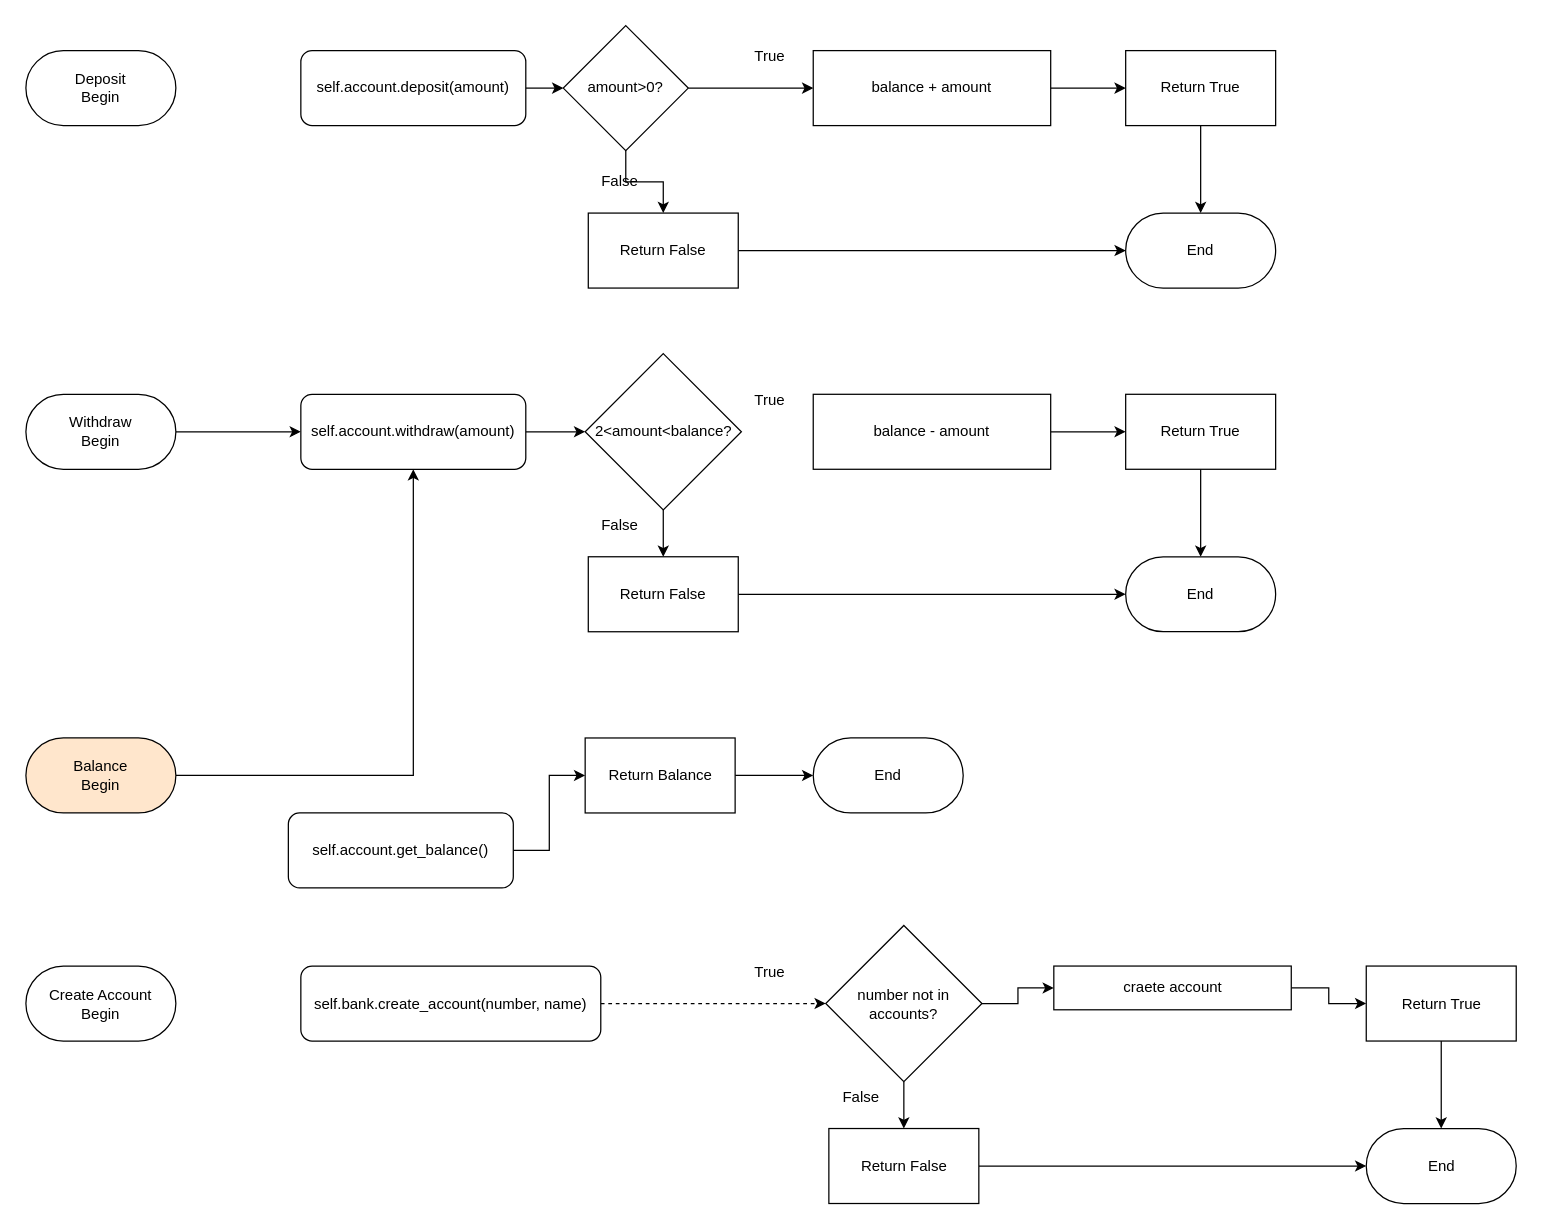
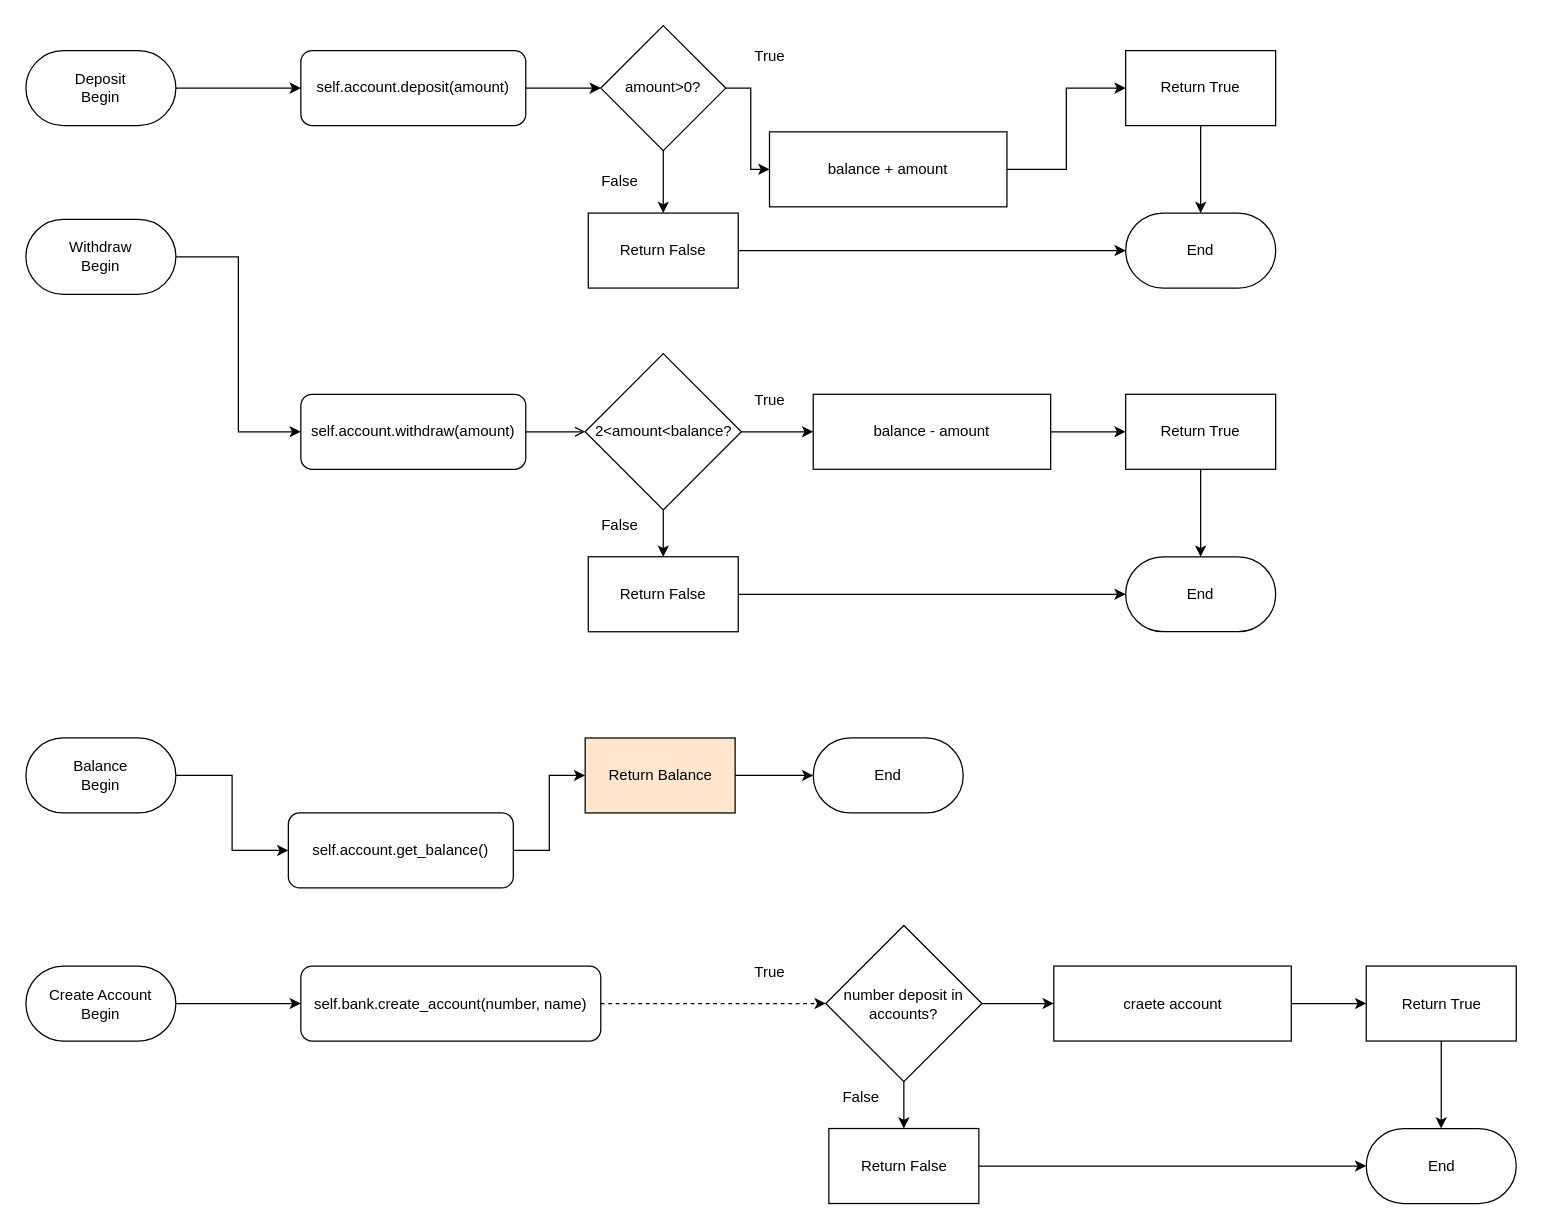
  <mxCell id="0" />
  <mxCell id="1" parent="0" />
+ <mxCell id="2" style="edgeStyle=orthogonalEdgeStyle;rounded=0;orthogonalLoop=1;jettySize=auto;html=1;exitX=1;exitY=0.5;exitDx=0;exitDy=0;entryX=0;entryY=0.5;entryDx=0;entryDy=0;" edge="1" parent="1" source="3" target="5"><mxGeometry relative="1" as="geometry" /></mxCell>
  <mxCell id="3" value="Deposit&lt;div&gt;Begin&lt;/div&gt;" style="rounded=1;whiteSpace=wrap;html=1;arcSize=50;" vertex="1" parent="1"><mxGeometry x="20" y="40" width="120" height="60" as="geometry" /></mxCell>
  <mxCell id="4" style="edgeStyle=orthogonalEdgeStyle;rounded=0;orthogonalLoop=1;jettySize=auto;html=1;exitX=1;exitY=0.5;exitDx=0;exitDy=0;entryX=0;entryY=0.5;entryDx=0;entryDy=0;" edge="1" parent="1" source="5" target="8"><mxGeometry relative="1" as="geometry" /></mxCell>
  <mxCell id="5" value="self.account.deposit(amount)" style="rounded=1;whiteSpace=wrap;html=1;" vertex="1" parent="1"><mxGeometry x="240" y="40" width="180" height="60" as="geometry" /></mxCell>
  <mxCell id="6" style="edgeStyle=orthogonalEdgeStyle;rounded=0;orthogonalLoop=1;jettySize=auto;html=1;exitX=1;exitY=0.5;exitDx=0;exitDy=0;entryX=0;entryY=0.5;entryDx=0;entryDy=0;" edge="1" parent="1" source="8" target="10"><mxGeometry relative="1" as="geometry" /></mxCell>
  <mxCell id="7" style="edgeStyle=orthogonalEdgeStyle;rounded=0;orthogonalLoop=1;jettySize=auto;html=1;exitX=0.5;exitY=1;exitDx=0;exitDy=0;entryX=0.5;entryY=0;entryDx=0;entryDy=0;" edge="1" parent="1" source="8" target="16"><mxGeometry relative="1" as="geometry" /></mxCell>
- <mxCell id="8" value="amount&amp;gt;0?" style="rhombus;whiteSpace=wrap;html=1;" vertex="1" parent="1"><mxGeometry x="450" y="20" width="100" height="100" as="geometry" /></mxCell>
+ <mxCell id="8" value="amount&amp;gt;0?" style="rhombus;whiteSpace=wrap;html=1;" vertex="1" parent="1"><mxGeometry x="480" y="20" width="100" height="100" as="geometry" /></mxCell>
  <mxCell id="9" style="edgeStyle=orthogonalEdgeStyle;rounded=0;orthogonalLoop=1;jettySize=auto;html=1;exitX=1;exitY=0.5;exitDx=0;exitDy=0;entryX=0;entryY=0.5;entryDx=0;entryDy=0;" edge="1" parent="1" source="10" target="13"><mxGeometry relative="1" as="geometry" /></mxCell>
- <mxCell id="10" value="balance + amount" style="rounded=0;whiteSpace=wrap;html=1;" vertex="1" parent="1"><mxGeometry x="650" y="40" width="190" height="60" as="geometry" /></mxCell>
+ <mxCell id="10" value="balance + amount" style="rounded=0;whiteSpace=wrap;html=1;" vertex="1" parent="1"><mxGeometry x="615" y="105" width="190" height="60" as="geometry" /></mxCell>
  <mxCell id="11" value="True" style="text;html=1;align=center;verticalAlign=middle;resizable=0;points=[];autosize=1;strokeColor=none;fillColor=none;" vertex="1" parent="1"><mxGeometry x="590" y="30" width="50" height="30" as="geometry" /></mxCell>
  <mxCell id="12" style="edgeStyle=orthogonalEdgeStyle;rounded=0;orthogonalLoop=1;jettySize=auto;html=1;exitX=0.5;exitY=1;exitDx=0;exitDy=0;" edge="1" parent="1" source="13" target="14"><mxGeometry relative="1" as="geometry" /></mxCell>
  <mxCell id="13" value="Return True" style="rounded=0;whiteSpace=wrap;html=1;" vertex="1" parent="1"><mxGeometry x="900" y="40" width="120" height="60" as="geometry" /></mxCell>
  <mxCell id="14" value="End" style="rounded=1;whiteSpace=wrap;html=1;arcSize=50;" vertex="1" parent="1"><mxGeometry x="900" y="170" width="120" height="60" as="geometry" /></mxCell>
  <mxCell id="15" style="edgeStyle=orthogonalEdgeStyle;rounded=0;orthogonalLoop=1;jettySize=auto;html=1;exitX=1;exitY=0.5;exitDx=0;exitDy=0;entryX=0;entryY=0.5;entryDx=0;entryDy=0;" edge="1" parent="1" source="16" target="14"><mxGeometry relative="1" as="geometry" /></mxCell>
  <mxCell id="16" value="Return False" style="rounded=0;whiteSpace=wrap;html=1;" vertex="1" parent="1"><mxGeometry x="470" y="170" width="120" height="60" as="geometry" /></mxCell>
  <mxCell id="17" value="False" style="text;html=1;align=center;verticalAlign=middle;resizable=0;points=[];autosize=1;strokeColor=none;fillColor=none;" vertex="1" parent="1"><mxGeometry x="470" y="130" width="50" height="30" as="geometry" /></mxCell>
  <mxCell id="18" style="edgeStyle=orthogonalEdgeStyle;rounded=0;orthogonalLoop=1;jettySize=auto;html=1;exitX=1;exitY=0.5;exitDx=0;exitDy=0;entryX=0;entryY=0.5;entryDx=0;entryDy=0;" edge="1" parent="1" source="19" target="21"><mxGeometry relative="1" as="geometry" /></mxCell>
- <mxCell id="19" value="Withdraw&lt;div&gt;Begin&lt;/div&gt;" style="rounded=1;whiteSpace=wrap;html=1;arcSize=50;" vertex="1" parent="1"><mxGeometry x="20" y="315" width="120" height="60" as="geometry" /></mxCell>
- <mxCell id="20" style="edgeStyle=orthogonalEdgeStyle;rounded=0;orthogonalLoop=1;jettySize=auto;html=1;exitX=1;exitY=0.5;exitDx=0;exitDy=0;entryX=0;entryY=0.5;entryDx=0;entryDy=0;" edge="1" parent="1" source="21" target="24"><mxGeometry relative="1" as="geometry" /></mxCell>
+ <mxCell id="19" value="Withdraw&lt;div&gt;Begin&lt;/div&gt;" style="rounded=1;whiteSpace=wrap;html=1;arcSize=50;" vertex="1" parent="1"><mxGeometry x="20" y="175" width="120" height="60" as="geometry" /></mxCell>
+ <mxCell id="20" style="edgeStyle=orthogonalEdgeStyle;rounded=0;orthogonalLoop=1;jettySize=auto;html=1;exitX=1;exitY=0.5;exitDx=0;exitDy=0;entryX=0;entryY=0.5;entryDx=0;entryDy=0;endArrow=open;" edge="1" parent="1" source="21" target="24"><mxGeometry relative="1" as="geometry" /></mxCell>
  <mxCell id="21" value="self.account.withdraw(amount)" style="rounded=1;whiteSpace=wrap;html=1;" vertex="1" parent="1"><mxGeometry x="240" y="315" width="180" height="60" as="geometry" /></mxCell>
+ <mxCell id="22" style="edgeStyle=orthogonalEdgeStyle;rounded=0;orthogonalLoop=1;jettySize=auto;html=1;exitX=1;exitY=0.5;exitDx=0;exitDy=0;entryX=0;entryY=0.5;entryDx=0;entryDy=0;" edge="1" parent="1" source="24" target="26"><mxGeometry relative="1" as="geometry" /></mxCell>
  <mxCell id="23" style="edgeStyle=orthogonalEdgeStyle;rounded=0;orthogonalLoop=1;jettySize=auto;html=1;exitX=0.5;exitY=1;exitDx=0;exitDy=0;entryX=0.5;entryY=0;entryDx=0;entryDy=0;" edge="1" parent="1" source="24" target="32"><mxGeometry relative="1" as="geometry" /></mxCell>
  <mxCell id="24" value="2&amp;lt;amount&amp;lt;balance?" style="rhombus;whiteSpace=wrap;html=1;" vertex="1" parent="1"><mxGeometry x="467.5" y="282.5" width="125" height="125" as="geometry" /></mxCell>
  <mxCell id="25" style="edgeStyle=orthogonalEdgeStyle;rounded=0;orthogonalLoop=1;jettySize=auto;html=1;exitX=1;exitY=0.5;exitDx=0;exitDy=0;entryX=0;entryY=0.5;entryDx=0;entryDy=0;" edge="1" parent="1" source="26" target="29"><mxGeometry relative="1" as="geometry" /></mxCell>
  <mxCell id="26" value="balance - amount" style="rounded=0;whiteSpace=wrap;html=1;" vertex="1" parent="1"><mxGeometry x="650" y="315" width="190" height="60" as="geometry" /></mxCell>
  <mxCell id="27" value="True" style="text;html=1;align=center;verticalAlign=middle;resizable=0;points=[];autosize=1;strokeColor=none;fillColor=none;" vertex="1" parent="1"><mxGeometry x="590" y="305" width="50" height="30" as="geometry" /></mxCell>
  <mxCell id="28" style="edgeStyle=orthogonalEdgeStyle;rounded=0;orthogonalLoop=1;jettySize=auto;html=1;exitX=0.5;exitY=1;exitDx=0;exitDy=0;" edge="1" parent="1" source="29" target="30"><mxGeometry relative="1" as="geometry" /></mxCell>
  <mxCell id="29" value="Return True" style="rounded=0;whiteSpace=wrap;html=1;" vertex="1" parent="1"><mxGeometry x="900" y="315" width="120" height="60" as="geometry" /></mxCell>
  <mxCell id="30" value="End" style="rounded=1;whiteSpace=wrap;html=1;arcSize=50;" vertex="1" parent="1"><mxGeometry x="900" y="445" width="120" height="60" as="geometry" /></mxCell>
  <mxCell id="31" style="edgeStyle=orthogonalEdgeStyle;rounded=0;orthogonalLoop=1;jettySize=auto;html=1;exitX=1;exitY=0.5;exitDx=0;exitDy=0;entryX=0;entryY=0.5;entryDx=0;entryDy=0;" edge="1" parent="1" source="32" target="30"><mxGeometry relative="1" as="geometry" /></mxCell>
  <mxCell id="32" value="Return False" style="rounded=0;whiteSpace=wrap;html=1;" vertex="1" parent="1"><mxGeometry x="470" y="445" width="120" height="60" as="geometry" /></mxCell>
  <mxCell id="33" value="False" style="text;html=1;align=center;verticalAlign=middle;resizable=0;points=[];autosize=1;strokeColor=none;fillColor=none;" vertex="1" parent="1"><mxGeometry x="470" y="405" width="50" height="30" as="geometry" /></mxCell>
- <mxCell id="34" style="edgeStyle=orthogonalEdgeStyle;rounded=0;orthogonalLoop=1;jettySize=auto;html=1;exitX=1;exitY=0.5;exitDx=0;exitDy=0;" edge="1" parent="1" source="35" target="21"><mxGeometry relative="1" as="geometry" /></mxCell>
- <mxCell id="35" value="Balance&lt;div&gt;Begin&lt;/div&gt;" style="rounded=1;whiteSpace=wrap;html=1;arcSize=50;fillColor=#ffe6cc;" vertex="1" parent="1"><mxGeometry x="20" y="590" width="120" height="60" as="geometry" /></mxCell>
+ <mxCell id="34" style="edgeStyle=orthogonalEdgeStyle;rounded=0;orthogonalLoop=1;jettySize=auto;html=1;exitX=1;exitY=0.5;exitDx=0;exitDy=0;entryX=0;entryY=0.5;entryDx=0;entryDy=0;" edge="1" parent="1" source="35" target="37"><mxGeometry relative="1" as="geometry" /></mxCell>
+ <mxCell id="35" value="Balance&lt;div&gt;Begin&lt;/div&gt;" style="rounded=1;whiteSpace=wrap;html=1;arcSize=50;" vertex="1" parent="1"><mxGeometry x="20" y="590" width="120" height="60" as="geometry" /></mxCell>
  <mxCell id="36" style="edgeStyle=orthogonalEdgeStyle;rounded=0;orthogonalLoop=1;jettySize=auto;html=1;exitX=1;exitY=0.5;exitDx=0;exitDy=0;entryX=0;entryY=0.5;entryDx=0;entryDy=0;" edge="1" parent="1" source="37" target="39"><mxGeometry relative="1" as="geometry" /></mxCell>
  <mxCell id="37" value="self.account.get_balance()" style="rounded=1;whiteSpace=wrap;html=1;" vertex="1" parent="1"><mxGeometry x="230" y="650" width="180" height="60" as="geometry" /></mxCell>
  <mxCell id="38" style="edgeStyle=orthogonalEdgeStyle;rounded=0;orthogonalLoop=1;jettySize=auto;html=1;exitX=1;exitY=0.5;exitDx=0;exitDy=0;entryX=0;entryY=0.5;entryDx=0;entryDy=0;" edge="1" parent="1" source="39" target="40"><mxGeometry relative="1" as="geometry" /></mxCell>
- <mxCell id="39" value="Return Balance" style="rounded=0;whiteSpace=wrap;html=1;" vertex="1" parent="1"><mxGeometry x="467.5" y="590" width="120" height="60" as="geometry" /></mxCell>
+ <mxCell id="39" value="Return Balance" style="rounded=0;whiteSpace=wrap;html=1;fillColor=#ffe6cc;" vertex="1" parent="1"><mxGeometry x="467.5" y="590" width="120" height="60" as="geometry" /></mxCell>
  <mxCell id="40" value="End" style="rounded=1;whiteSpace=wrap;html=1;arcSize=50;" vertex="1" parent="1"><mxGeometry x="650" y="590" width="120" height="60" as="geometry" /></mxCell>
+ <mxCell id="41" style="edgeStyle=orthogonalEdgeStyle;rounded=0;orthogonalLoop=1;jettySize=auto;html=1;exitX=1;exitY=0.5;exitDx=0;exitDy=0;entryX=0;entryY=0.5;entryDx=0;entryDy=0;" edge="1" parent="1" source="42" target="44"><mxGeometry relative="1" as="geometry" /></mxCell>
  <mxCell id="42" value="Create Account&lt;div&gt;Begin&lt;/div&gt;" style="rounded=1;whiteSpace=wrap;html=1;arcSize=50;" vertex="1" parent="1"><mxGeometry x="20" y="772.5" width="120" height="60" as="geometry" /></mxCell>
  <mxCell id="43" style="edgeStyle=orthogonalEdgeStyle;rounded=0;orthogonalLoop=1;jettySize=auto;html=1;exitX=1;exitY=0.5;exitDx=0;exitDy=0;entryX=0;entryY=0.5;entryDx=0;entryDy=0;dashed=1;" edge="1" parent="1" source="44" target="47"><mxGeometry relative="1" as="geometry" /></mxCell>
  <mxCell id="44" value="self.bank.create_account(number, name)" style="rounded=1;whiteSpace=wrap;html=1;" vertex="1" parent="1"><mxGeometry x="240" y="772.5" width="240" height="60" as="geometry" /></mxCell>
  <mxCell id="45" style="edgeStyle=orthogonalEdgeStyle;rounded=0;orthogonalLoop=1;jettySize=auto;html=1;exitX=1;exitY=0.5;exitDx=0;exitDy=0;entryX=0;entryY=0.5;entryDx=0;entryDy=0;" edge="1" parent="1" source="47" target="49"><mxGeometry relative="1" as="geometry" /></mxCell>
  <mxCell id="46" style="edgeStyle=orthogonalEdgeStyle;rounded=0;orthogonalLoop=1;jettySize=auto;html=1;exitX=0.5;exitY=1;exitDx=0;exitDy=0;entryX=0.5;entryY=0;entryDx=0;entryDy=0;" edge="1" parent="1" source="47" target="55"><mxGeometry relative="1" as="geometry" /></mxCell>
- <mxCell id="47" value="number not in accounts?" style="rhombus;whiteSpace=wrap;html=1;" vertex="1" parent="1"><mxGeometry x="660" y="740" width="125" height="125" as="geometry" /></mxCell>
+ <mxCell id="47" value="number deposit in accounts?" style="rhombus;whiteSpace=wrap;html=1;" vertex="1" parent="1"><mxGeometry x="660" y="740" width="125" height="125" as="geometry" /></mxCell>
  <mxCell id="48" style="edgeStyle=orthogonalEdgeStyle;rounded=0;orthogonalLoop=1;jettySize=auto;html=1;exitX=1;exitY=0.5;exitDx=0;exitDy=0;entryX=0;entryY=0.5;entryDx=0;entryDy=0;" edge="1" parent="1" source="49" target="52"><mxGeometry relative="1" as="geometry" /></mxCell>
- <mxCell id="49" value="craete account" style="rounded=0;whiteSpace=wrap;html=1;" vertex="1" parent="1"><mxGeometry x="842.5" y="772.5" width="190" height="35" as="geometry" /></mxCell>
+ <mxCell id="49" value="craete account" style="rounded=0;whiteSpace=wrap;html=1;" vertex="1" parent="1"><mxGeometry x="842.5" y="772.5" width="190" height="60" as="geometry" /></mxCell>
  <mxCell id="50" value="True" style="text;html=1;align=center;verticalAlign=middle;resizable=0;points=[];autosize=1;strokeColor=none;fillColor=none;" vertex="1" parent="1"><mxGeometry x="590" y="762.5" width="50" height="30" as="geometry" /></mxCell>
  <mxCell id="51" style="edgeStyle=orthogonalEdgeStyle;rounded=0;orthogonalLoop=1;jettySize=auto;html=1;exitX=0.5;exitY=1;exitDx=0;exitDy=0;" edge="1" parent="1" source="52" target="53"><mxGeometry relative="1" as="geometry" /></mxCell>
  <mxCell id="52" value="Return True" style="rounded=0;whiteSpace=wrap;html=1;" vertex="1" parent="1"><mxGeometry x="1092.5" y="772.5" width="120" height="60" as="geometry" /></mxCell>
  <mxCell id="53" value="End" style="rounded=1;whiteSpace=wrap;html=1;arcSize=50;" vertex="1" parent="1"><mxGeometry x="1092.5" y="902.5" width="120" height="60" as="geometry" /></mxCell>
  <mxCell id="54" style="edgeStyle=orthogonalEdgeStyle;rounded=0;orthogonalLoop=1;jettySize=auto;html=1;exitX=1;exitY=0.5;exitDx=0;exitDy=0;entryX=0;entryY=0.5;entryDx=0;entryDy=0;" edge="1" parent="1" source="55" target="53"><mxGeometry relative="1" as="geometry" /></mxCell>
  <mxCell id="55" value="Return False" style="rounded=0;whiteSpace=wrap;html=1;" vertex="1" parent="1"><mxGeometry x="662.5" y="902.5" width="120" height="60" as="geometry" /></mxCell>
  <mxCell id="56" value="False" style="text;html=1;align=center;verticalAlign=middle;resizable=0;points=[];autosize=1;strokeColor=none;fillColor=none;" vertex="1" parent="1"><mxGeometry x="662.5" y="862.5" width="50" height="30" as="geometry" /></mxCell>
